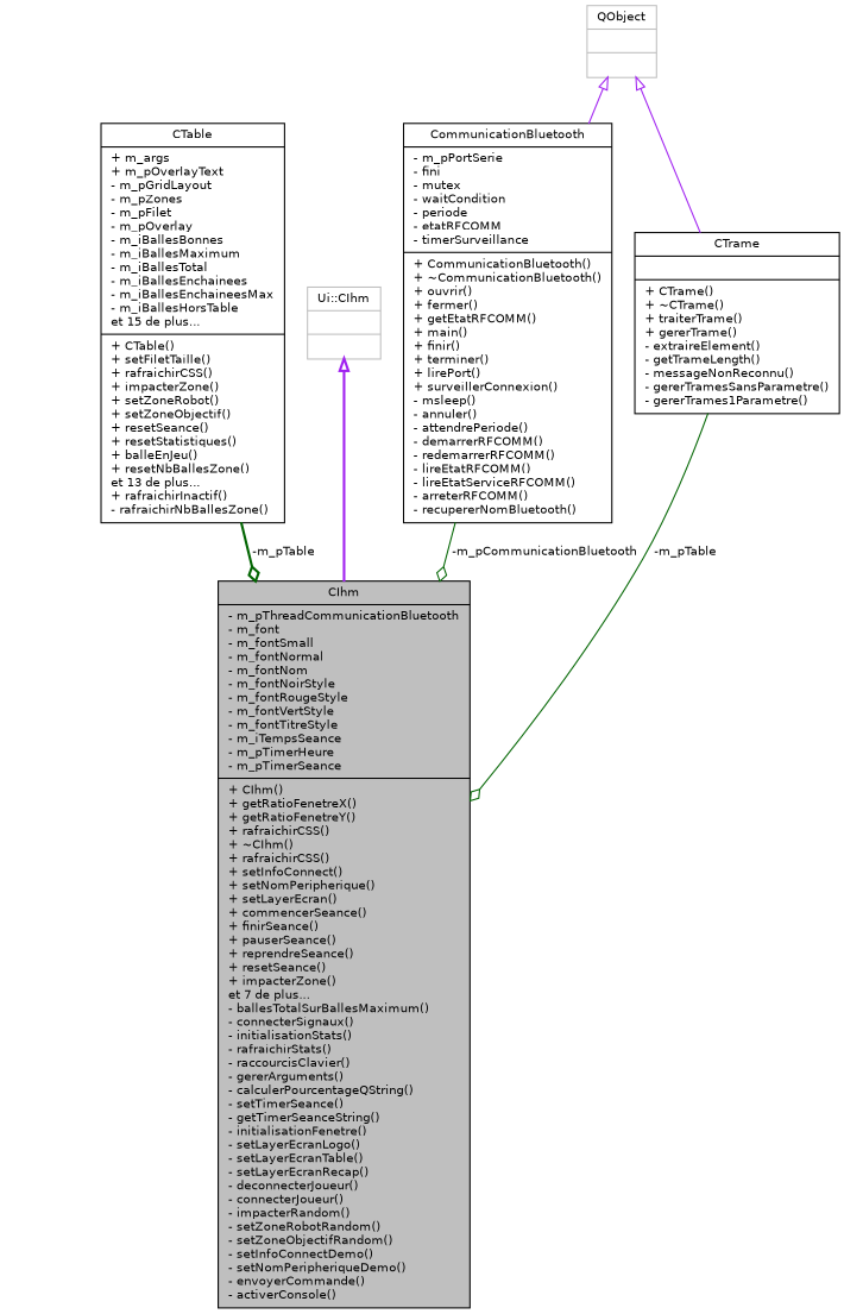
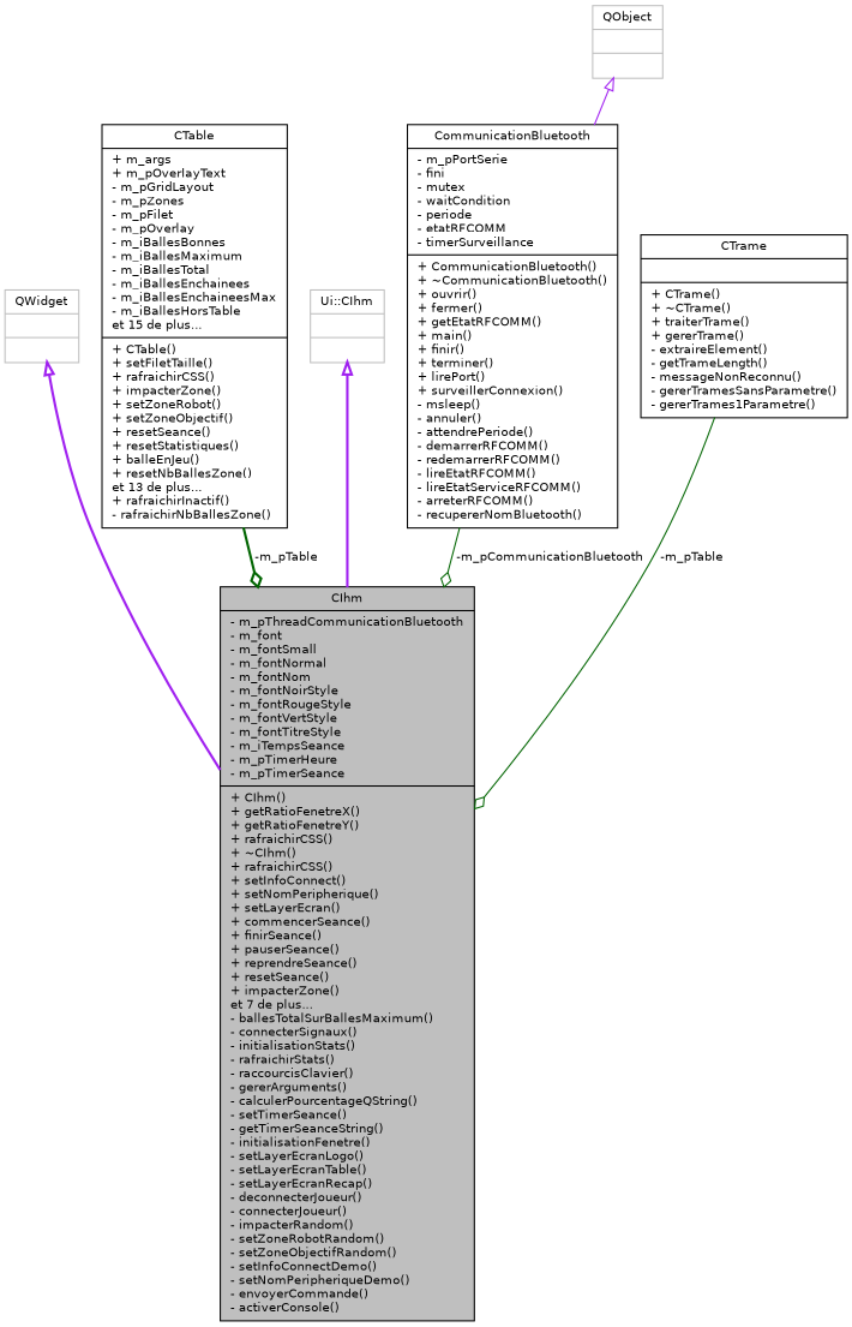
  digraph {
    node [color=black fontname=Helvetica fontsize=10 shape=record]
    edge [arrowtail=onormal color=purple dir=back fontname=Helvetica fontsize=10 labelfontname=Helvetica labelfontsize=10 style=solid]
    n1 [fillcolor=grey75 fontcolor=black height=0.2 label="{CIhm\n|- m_pThreadCommunicationBluetooth\l- m_font\l- m_fontSmall\l- m_fontNormal\l- m_fontNom\l- m_fontNoirStyle\l- m_fontRougeStyle\l- m_fontVertStyle\l- m_fontTitreStyle\l- m_iTempsSeance\l- m_pTimerHeure\l- m_pTimerSeance\l|+ CIhm()\l+ getRatioFenetreX()\l+ getRatioFenetreY()\l+ rafraichirCSS()\l+ ~CIhm()\l+ rafraichirCSS()\l+ setInfoConnect()\l+ setNomPeripherique()\l+ setLayerEcran()\l+ commencerSeance()\l+ finirSeance()\l+ pauserSeance()\l+ reprendreSeance()\l+ resetSeance()\l+ impacterZone()\let 7 de plus...\l- ballesTotalSurBallesMaximum()\l- connecterSignaux()\l- initialisationStats()\l- rafraichirStats()\l- raccourcisClavier()\l- gererArguments()\l- calculerPourcentageQString()\l- setTimerSeance()\l- getTimerSeanceString()\l- initialisationFenetre()\l- setLayerEcranLogo()\l- setLayerEcranTable()\l- setLayerEcranRecap()\l- deconnecterJoueur()\l- connecterJoueur()\l- impacterRandom()\l- setZoneRobotRandom()\l- setZoneObjectifRandom()\l- setInfoConnectDemo()\l- setNomPeripheriqueDemo()\l- envoyerCommande()\l- activerConsole()\l}" style=filled width=0.4]
+   n2 [color=grey75 height=0.2 label="{QWidget\n||}" width=0.4]
    n3 [height=0.2 label="{CTable\n|+ m_args\l+ m_pOverlayText\l- m_pGridLayout\l- m_pZones\l- m_pFilet\l- m_pOverlay\l- m_iBallesBonnes\l- m_iBallesMaximum\l- m_iBallesTotal\l- m_iBallesEnchainees\l- m_iBallesEnchaineesMax\l- m_iBallesHorsTable\let 15 de plus...\l|+ CTable()\l+ setFiletTaille()\l+ rafraichirCSS()\l+ impacterZone()\l+ setZoneRobot()\l+ setZoneObjectif()\l+ resetSeance()\l+ resetStatistiques()\l+ balleEnJeu()\l+ resetNbBallesZone()\let 13 de plus...\l+ rafraichirInactif()\l- rafraichirNbBallesZone()\l}" width=0.4]
    n4 [color=grey75 height=0.2 label="{Ui::CIhm\n||}" width=0.4]
    n5 [height=0.2 label="{CommunicationBluetooth\n|- m_pPortSerie\l- fini\l- mutex\l- waitCondition\l- periode\l- etatRFCOMM\l- timerSurveillance\l|+ CommunicationBluetooth()\l+ ~CommunicationBluetooth()\l+ ouvrir()\l+ fermer()\l+ getEtatRFCOMM()\l+ main()\l+ finir()\l+ terminer()\l+ lirePort()\l+ surveillerConnexion()\l- msleep()\l- annuler()\l- attendrePeriode()\l- demarrerRFCOMM()\l- redemarrerRFCOMM()\l- lireEtatRFCOMM()\l- lireEtatServiceRFCOMM()\l- arreterRFCOMM()\l- recupererNomBluetooth()\l}" width=0.4]
    n6 [color=grey75 height=0.2 label="{QObject\n||}" width=0.4]
    n7 [height=0.2 label="{CTrame\n||+ CTrame()\l+ ~CTrame()\l+ traiterTrame()\l+ gererTrame()\l- extraireElement()\l- getTrameLength()\l- messageNonReconnu()\l- gererTramesSansParametre()\l- gererTrames1Parametre()\l}" width=0.4]
+   n2 -> n1 [style=bold]
    n3 -> n1 [arrowhead=odiamond color=darkgreen label=" -m_pTable" style=bold arrowtail="" dir=""]
    n4 -> n1 [style=bold]
    n5 -> n1 [arrowhead=odiamond color=darkgreen label=" -m_pCommunicationBluetooth" arrowtail="" dir=""]
    n6 -> n5
-   n6 -> n7
    n7 -> n1 [arrowhead=odiamond color=darkgreen label=" -m_pTable" arrowtail="" dir=""]
  }
